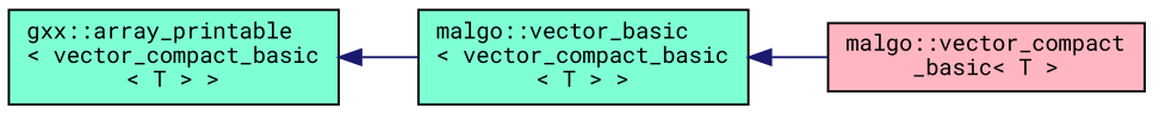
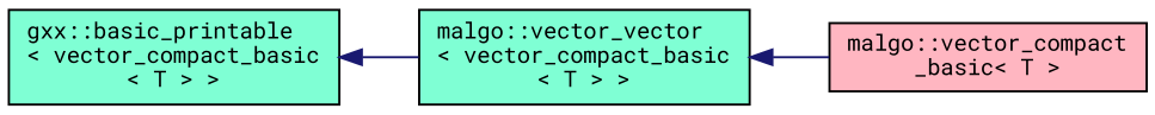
  digraph {
    fontname="Roboto Mono"
    rankdir=LR
    node [color=black fillcolor=aquamarine fontname="Roboto Mono" fontsize=10 shape=record style=filled]
    edge [color=midnightblue dir=back fontname="Roboto Mono" fontsize=10 labelfontname=Helvetica labelfontsize=10 style=solid]
-   n1 [height=0.2 label="gxx::array_printable\l\< vector_compact_basic\l\< T \> \>" width=0.4]
-   n2 [height=0.2 label="malgo::vector_basic\l\< vector_compact_basic\l\< T \> \>" width=0.4]
+   n1 [height=0.2 label="gxx::basic_printable\l\< vector_compact_basic\l\< T \> \>" width=0.4]
+   n2 [height=0.2 label="malgo::vector_vector\l\< vector_compact_basic\l\< T \> \>" width=0.4]
    n3 [fillcolor=lightpink height=0.2 label="malgo::vector_compact\l_basic\< T \>" width=0.4]
    n1 -> n2
    n2 -> n3
  }
